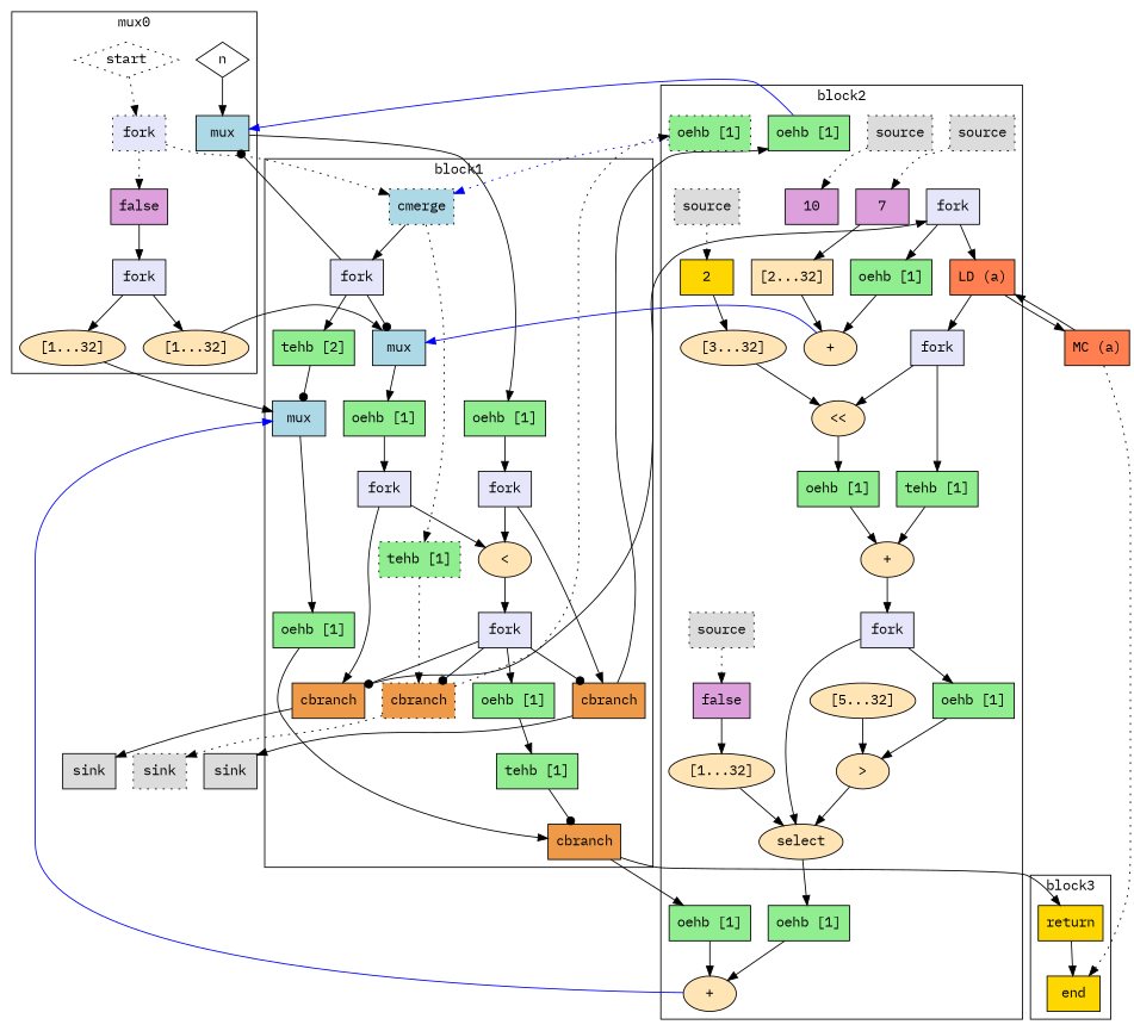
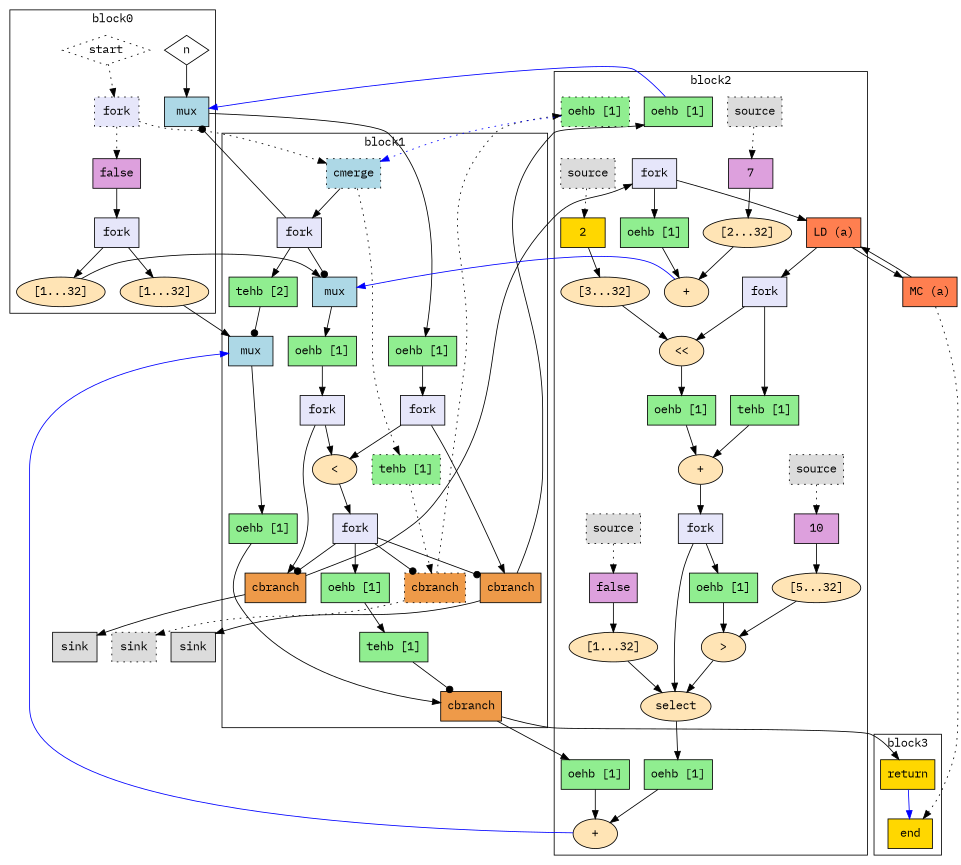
  digraph {
    compound=true
    fontname="IBM Plex Mono"
    splines=spline
    node [fontname="IBM Plex Mono" mlir_op="handshake.oehb" shape=box style=filled fillcolor=lightgreen]
    edge [arrowhead=normal arrowtail=none dir=both fontname="IBM Plex Mono" style=solid]
    n1 [label=n mlir_op="handshake.func" shape=diamond style=solid fillcolor=""]
    n2 [fillcolor=lightblue label=mux mlir_op="handshake.mux"]
    n3 [label=start mlir_op="handshake.func" shape=diamond style=dotted fillcolor=""]
    n4 [fillcolor=lavender label=fork mlir_op="handshake.fork" style="filled, dotted"]
    n5 [fillcolor=plum label=false mlir_op="handshake.constant"]
    n6 [fillcolor=lavender label=fork mlir_op="handshake.fork"]
    n7 [fillcolor=moccasin label="[1...32]" mlir_op="arith.extsi" shape=oval]
    n8 [fillcolor=moccasin label="[1...32]" mlir_op="arith.extsi" shape=oval]
    n9 [label="oehb [1]"]
    n10 [fillcolor=lightblue label=mux mlir_op="handshake.mux"]
    n11 [label="oehb [1]"]
    n12 [fillcolor=lavender label=fork mlir_op="handshake.fork"]
    n13 [fillcolor=moccasin label="<" mlir_op="arith.cmpi<" shape=oval]
    n14 [fillcolor=tan2 label=cbranch mlir_op="handshake.cond_br"]
    n15 [label="tehb [2]" mlir_op="handshake.tehb"]
    n16 [fillcolor=lightblue label=mux mlir_op="handshake.mux"]
    n17 [label="oehb [1]"]
    n18 [fillcolor=lavender label=fork mlir_op="handshake.fork"]
    n19 [fillcolor=tan2 label=cbranch mlir_op="handshake.cond_br"]
    n20 [fillcolor=lightblue label=cmerge mlir_op="handshake.control_merge" style="filled, dotted"]
    n21 [fillcolor=lavender label=fork mlir_op="handshake.fork"]
    n22 [label="tehb [1]" mlir_op="handshake.tehb" style="filled, dotted"]
    n23 [fillcolor=lavender label=fork mlir_op="handshake.fork"]
    n24 [label="oehb [1]"]
    n25 [fillcolor=tan2 label=cbranch mlir_op="handshake.cond_br" style="filled, dotted"]
    n26 [fillcolor=tan2 label=cbranch mlir_op="handshake.cond_br"]
    n27 [label="tehb [1]" mlir_op="handshake.tehb"]
    n28 [fillcolor=lavender label=fork mlir_op="handshake.fork"]
    n29 [fillcolor=coral label="LD (a)" mlir_op="handshake.mc_load"]
    n30 [label="oehb [1]"]
    n31 [label="oehb [1]" style="filled, dotted"]
    n32 [fillcolor=gainsboro label=source mlir_op="handshake.source" style="filled, dotted"]
    n33 [fillcolor=plum label=7 mlir_op="handshake.constant"]
-   n34 [fillcolor=moccasin label="[2...32]" mlir_op="arith.extsi"]
+   n34 [fillcolor=moccasin label="[2...32]" mlir_op="arith.extsi" shape=oval]
    n35 [fillcolor=moccasin label="+" mlir_op="arith.addi" shape=oval]
    n36 [fillcolor=gainsboro label=source mlir_op="handshake.source" style="filled, dotted"]
    n37 [fillcolor=plum label=10 mlir_op="handshake.constant"]
    n38 [fillcolor=moccasin label="[5...32]" mlir_op="arith.extsi" shape=oval]
    n39 [fillcolor=moccasin label=">" mlir_op="arith.cmpi>" shape=oval]
    n40 [fillcolor=gainsboro label=source mlir_op="handshake.source" style="filled, dotted"]
    n41 [fillcolor=plum label=false mlir_op="handshake.constant"]
    n42 [fillcolor=moccasin label="[1...32]" mlir_op="arith.extsi" shape=oval]
    n43 [fillcolor=moccasin label=select mlir_op="arith.select" shape=oval]
    n44 [fillcolor=gainsboro label=source mlir_op="handshake.source" style="filled, dotted"]
    n45 [fillcolor=gold label=2 mlir_op="handshake.constant"]
    n46 [fillcolor=moccasin label="[3...32]" mlir_op="arith.extsi" shape=oval]
    n47 [fillcolor=moccasin label="<<" mlir_op="arith.shli" shape=oval]
    n48 [fillcolor=lavender label=fork mlir_op="handshake.fork"]
    n49 [label="tehb [1]" mlir_op="handshake.tehb"]
    n50 [label="oehb [1]"]
    n51 [fillcolor=moccasin label="+" mlir_op="arith.addi" shape=oval]
    n52 [fillcolor=lavender label=fork mlir_op="handshake.fork"]
    n53 [label="oehb [1]"]
    n54 [label="oehb [1]"]
    n55 [label="oehb [1]"]
    n56 [fillcolor=moccasin label="+" mlir_op="arith.addi" shape=oval]
    n57 [label="oehb [1]"]
    n58 [fillcolor=gold label=return mlir_op="handshake.return"]
    n59 [fillcolor=gold label=end mlir_op="handshake.end"]
    n60 [fillcolor=gainsboro label=sink mlir_op="handshake.sink"]
    n61 [fillcolor=gainsboro label=sink mlir_op="handshake.sink"]
    n62 [fillcolor=gainsboro label=sink mlir_op="handshake.sink" style="filled, dotted"]
    n63 [fillcolor=coral label="MC (a)" mlir_op="handshake.mem_controller"]
    subgraph cluster_1 {
-     label=mux0
+     label=block0
      n1
      n2
      n3
      n4
      n5
      n6
      n7
      n8
    }
    subgraph cluster_2 {
      label=block1
      n9
      n10
      n11
      n12
      n13
      n14
      n15
      n16
      n17
      n18
      n19
      n20
      n21
      n22
      n23
      n24
      n25
      n26
      n27
    }
    subgraph cluster_3 {
      label=block2
      n28
      n29
      n30
      n31
      n32
      n33
      n34
      n35
      n36
      n37
      n38
      n39
      n40
      n41
      n42
      n43
      n44
      n45
      n46
      n47
      n48
      n49
      n50
      n51
      n52
      n53
      n54
      n55
      n56
      n57
    }
    subgraph cluster_4 {
      label=block3
      n58
      n59
    }
    n1 -> n2
    n2 -> n9
    n3 -> n4 [style=dotted]
    n4 -> n5 [style=dotted]
    n4 -> n20 [style=dotted]
    n5 -> n6
    n6 -> n7
    n6 -> n8
    n7 -> n10
    n8 -> n16
    n9 -> n18
    n10 -> n11
    n11 -> n12
    n12 -> n13
    n12 -> n14
    n13 -> n23
    n14 -> n28
    n14 -> n60
    n15 -> n16 [arrowhead=dot]
    n16 -> n17
    n17 -> n26
    n18 -> n13
    n18 -> n19
    n19 -> n57
    n19 -> n61
    n20 -> n21
    n20 -> n22 [style=dotted]
    n21 -> n2 [arrowhead=dot]
    n21 -> n10 [arrowhead=dot]
    n21 -> n15
    n22 -> n25 [style=dotted]
    n23 -> n14 [arrowhead=dot]
    n23 -> n19 [arrowhead=dot]
    n23 -> n24
    n23 -> n25 [arrowhead=dot]
    n24 -> n27
    n25 -> n31 [style=dotted]
    n25 -> n62 [style=dotted]
    n26 -> n55
    n26 -> n58
    n27 -> n26 [arrowhead=dot]
    n28 -> n29
    n28 -> n30
    n29 -> n48
    n29 -> n63
    n30 -> n35
    n31 -> n20 [color=blue style=dotted]
    n32 -> n33 [style=dotted]
    n33 -> n34
    n34 -> n35
    n35 -> n10 [color=blue]
    n36 -> n37 [style=dotted]
+   n37 -> n38
    n38 -> n39
    n39 -> n43
    n40 -> n41 [style=dotted]
    n41 -> n42
    n42 -> n43
    n43 -> n54
    n44 -> n45 [style=dotted]
    n45 -> n46
    n46 -> n47
    n47 -> n50
    n48 -> n47
    n48 -> n49
    n49 -> n51
    n50 -> n51
    n51 -> n52
    n52 -> n43
    n52 -> n53
    n53 -> n39
    n54 -> n56
    n55 -> n56
    n56 -> n16 [color=blue]
    n57 -> n2 [color=blue]
-   n58 -> n59
+   n58 -> n59 [color=blue]
    n63 -> n29
    n63 -> n59 [style=dotted]
  }
